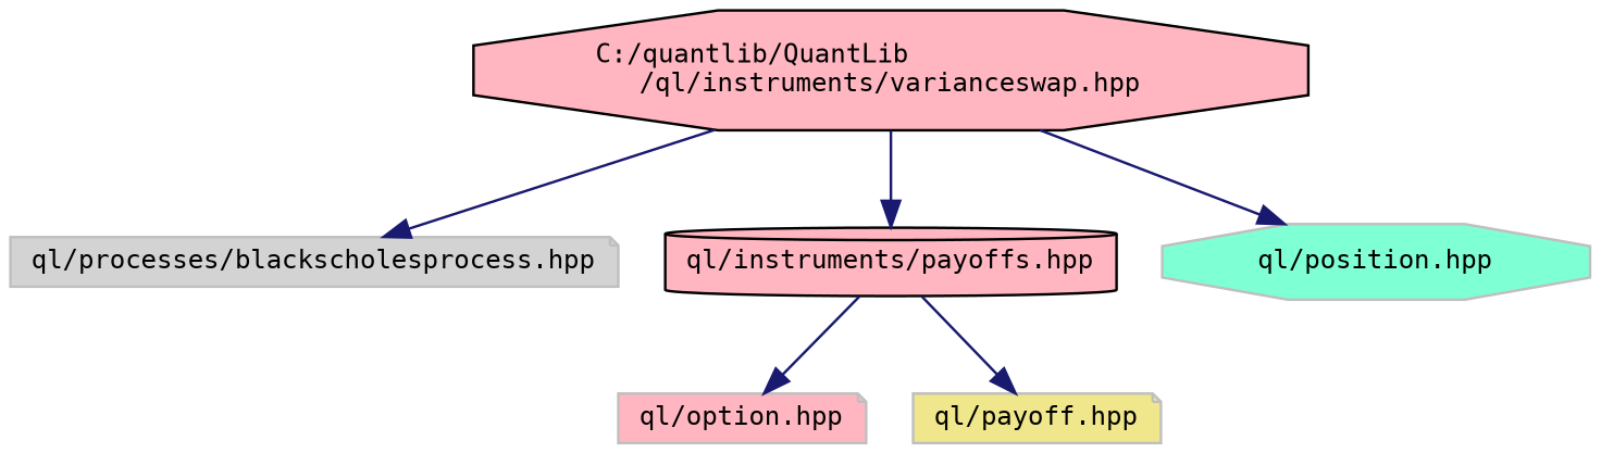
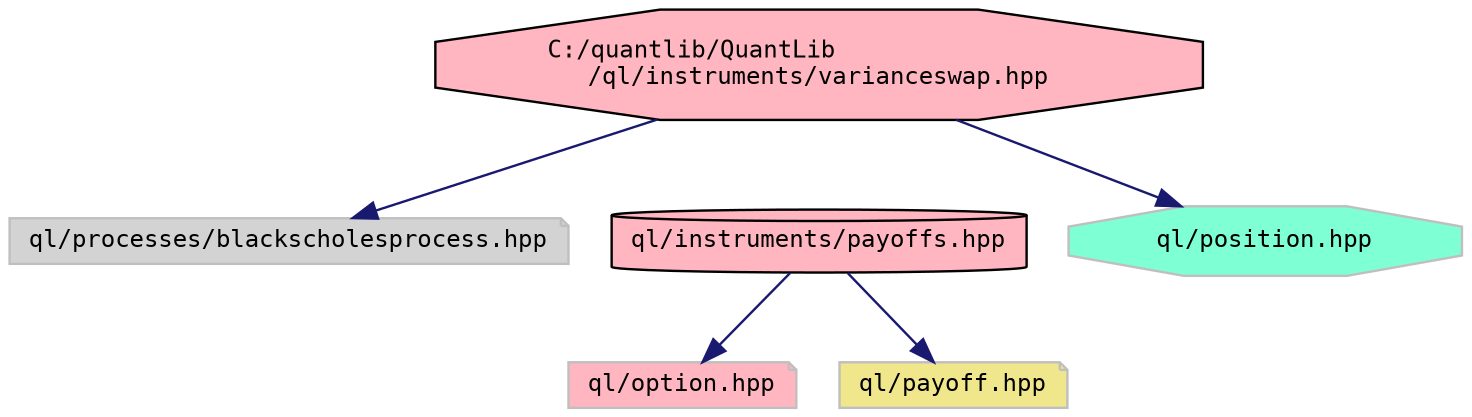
  digraph {
    fontname="DejaVu Sans Mono"
    node [color=grey75 fillcolor=lightpink fontname="DejaVu Sans Mono" fontsize=10 shape=note style=filled]
    edge [color=midnightblue fontname="DejaVu Sans Mono" fontsize=10 labelfontname=Helvetica labelfontsize=10 style=solid]
    n1 [color=black fontcolor=black height=0.2 label="C:/quantlib/QuantLib\l/ql/instruments/varianceswap.hpp" shape=octagon width=0.4]
    n2 [fillcolor=lightgrey height=0.2 label="ql/processes/blackscholesprocess.hpp" width=0.4]
    n3 [color=black height=0.2 label="ql/instruments/payoffs.hpp" shape=cylinder width=0.4]
    n4 [fillcolor=aquamarine height=0.2 label="ql/position.hpp" shape=octagon width=0.4]
    n5 [height=0.2 label="ql/option.hpp" width=0.4]
    n6 [fillcolor=khaki height=0.2 label="ql/payoff.hpp" width=0.4]
    n1 -> n2
-   n1 -> n3
    n1 -> n4
    n3 -> n5
    n3 -> n6
  }
